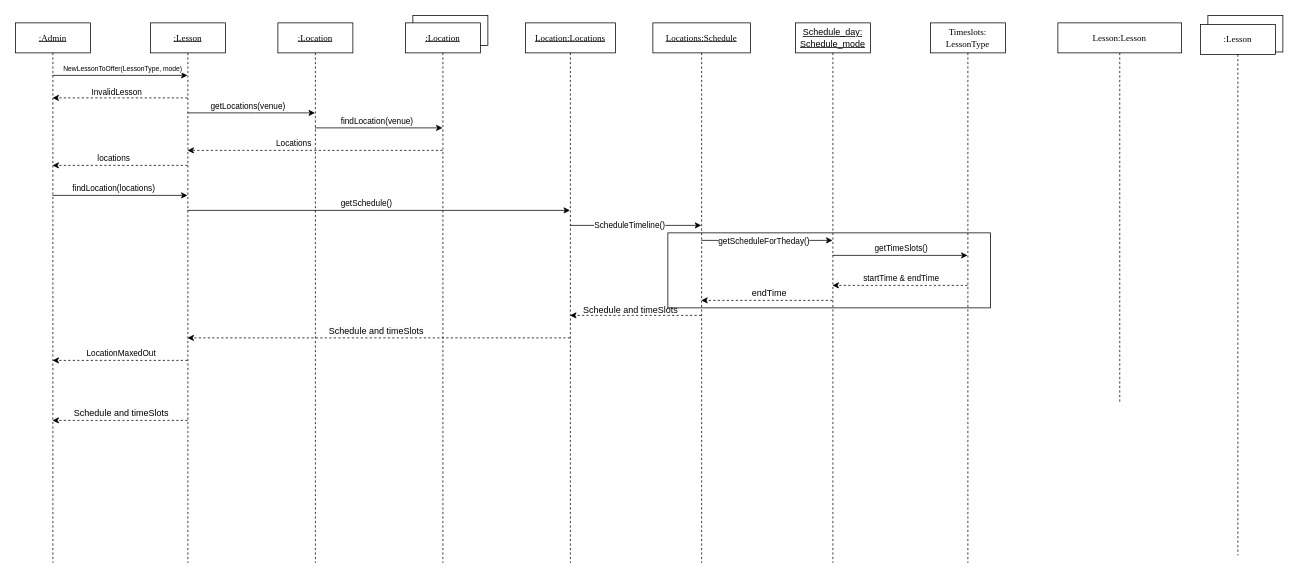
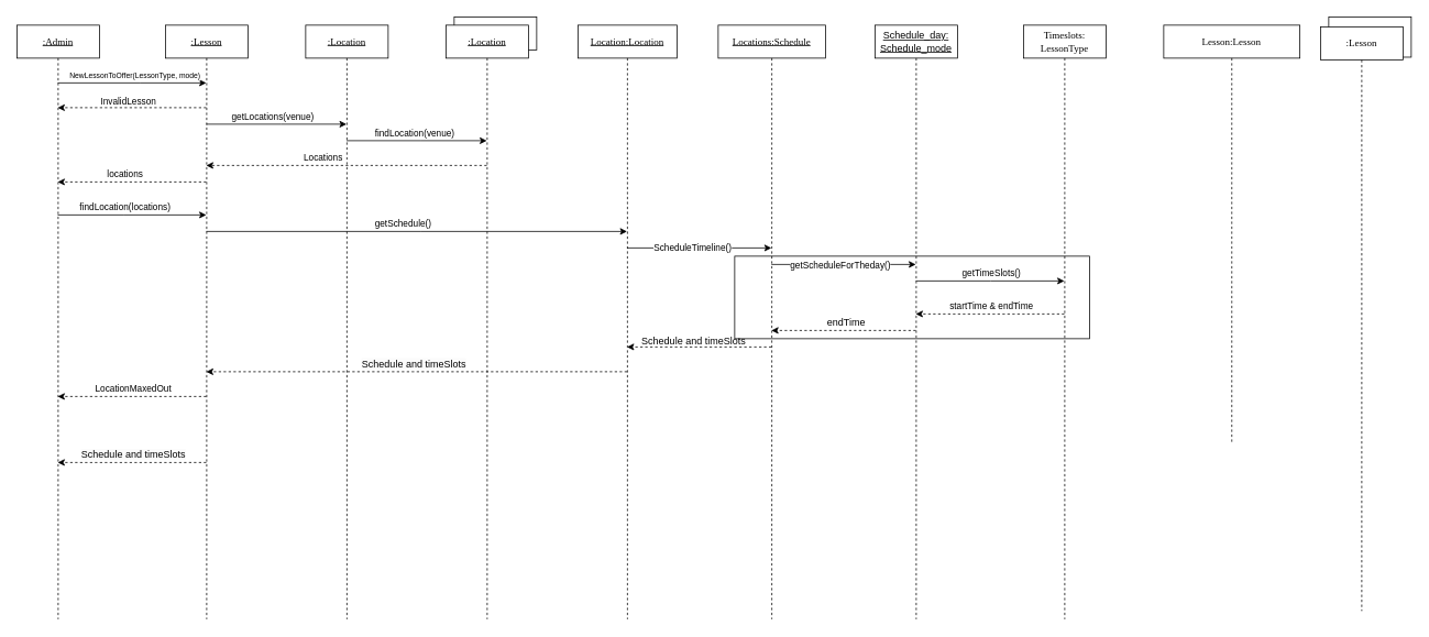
  <mxCell id="0" />
  <mxCell id="1" parent="0" />
  <mxCell id="2" value="" style="rounded=0;whiteSpace=wrap;html=1;" vertex="1" parent="1"><mxGeometry x="890" y="310" width="430" height="100" as="geometry" /></mxCell>
  <mxCell id="3" value="Object" style="html=1;whiteSpace=wrap;" parent="1" vertex="1"><mxGeometry x="550" y="20" width="100" height="40" as="geometry" /></mxCell>
  <mxCell id="4" value="&lt;u&gt;:Lesson&lt;/u&gt;" style="shape=umlLifeline;perimeter=lifelinePerimeter;whiteSpace=wrap;html=1;container=1;collapsible=0;recursiveResize=0;outlineConnect=0;rounded=0;shadow=0;comic=0;labelBackgroundColor=none;strokeWidth=1;fontFamily=Verdana;fontSize=12;align=center;" parent="1" vertex="1"><mxGeometry x="200" y="30" width="100" height="720" as="geometry" /></mxCell>
  <mxCell id="5" value="&lt;u&gt;:Location&lt;/u&gt;" style="shape=umlLifeline;perimeter=lifelinePerimeter;whiteSpace=wrap;html=1;container=1;collapsible=0;recursiveResize=0;outlineConnect=0;rounded=0;shadow=0;comic=0;labelBackgroundColor=none;strokeWidth=1;fontFamily=Verdana;fontSize=12;align=center;" parent="1" vertex="1"><mxGeometry x="370" y="30" width="100" height="720" as="geometry" /></mxCell>
  <mxCell id="6" value="&lt;u&gt;:Location&lt;/u&gt;" style="shape=umlLifeline;perimeter=lifelinePerimeter;whiteSpace=wrap;html=1;container=1;collapsible=0;recursiveResize=0;outlineConnect=0;rounded=0;shadow=0;comic=0;labelBackgroundColor=none;strokeWidth=1;fontFamily=Verdana;fontSize=12;align=center;" parent="1" vertex="1"><mxGeometry x="540" y="30" width="100" height="720" as="geometry" /></mxCell>
- <mxCell id="7" value="&lt;u&gt;Location:Locations&lt;/u&gt;" style="shape=umlLifeline;perimeter=lifelinePerimeter;whiteSpace=wrap;html=1;container=1;collapsible=0;recursiveResize=0;outlineConnect=0;rounded=0;shadow=0;comic=0;labelBackgroundColor=none;strokeWidth=1;fontFamily=Verdana;fontSize=12;align=center;" parent="1" vertex="1"><mxGeometry x="700" y="30" width="120" height="720" as="geometry" /></mxCell>
+ <mxCell id="7" value="&lt;u&gt;Location:Location&lt;/u&gt;" style="shape=umlLifeline;perimeter=lifelinePerimeter;whiteSpace=wrap;html=1;container=1;collapsible=0;recursiveResize=0;outlineConnect=0;rounded=0;shadow=0;comic=0;labelBackgroundColor=none;strokeWidth=1;fontFamily=Verdana;fontSize=12;align=center;" parent="1" vertex="1"><mxGeometry x="700" y="30" width="120" height="720" as="geometry" /></mxCell>
  <mxCell id="8" value="&lt;u&gt;Locations:Schedule&lt;/u&gt;" style="shape=umlLifeline;perimeter=lifelinePerimeter;whiteSpace=wrap;html=1;container=1;collapsible=0;recursiveResize=0;outlineConnect=0;rounded=0;shadow=0;comic=0;labelBackgroundColor=none;strokeWidth=1;fontFamily=Verdana;fontSize=12;align=center;" parent="1" vertex="1"><mxGeometry x="870" y="30" width="130" height="720" as="geometry" /></mxCell>
  <mxCell id="9" value="&lt;span style=&quot;font-family: Helvetica;&quot;&gt;&lt;u&gt;Schedule_day:&lt;/u&gt;&lt;/span&gt;&lt;div&gt;&lt;span style=&quot;font-family: Helvetica;&quot;&gt;&lt;u&gt;Schedule_mode&lt;/u&gt;&lt;/span&gt;&lt;br&gt;&lt;/div&gt;" style="shape=umlLifeline;perimeter=lifelinePerimeter;whiteSpace=wrap;html=1;container=1;collapsible=0;recursiveResize=0;outlineConnect=0;rounded=0;shadow=0;comic=0;labelBackgroundColor=none;strokeWidth=1;fontFamily=Verdana;fontSize=12;align=center;" parent="1" vertex="1"><mxGeometry x="1060" y="30" width="100" height="720" as="geometry" /></mxCell>
  <mxCell id="10" value="&lt;u&gt;:Admin&lt;/u&gt;" style="shape=umlLifeline;perimeter=lifelinePerimeter;whiteSpace=wrap;html=1;container=1;collapsible=0;recursiveResize=0;outlineConnect=0;rounded=0;shadow=0;comic=0;labelBackgroundColor=none;strokeWidth=1;fontFamily=Verdana;fontSize=12;align=center;" parent="1" vertex="1"><mxGeometry x="20" y="30" width="100" height="720" as="geometry" /></mxCell>
  <mxCell id="11" value="Timeslots:&lt;div&gt;LessonType&lt;/div&gt;" style="shape=umlLifeline;perimeter=lifelinePerimeter;whiteSpace=wrap;html=1;container=1;collapsible=0;recursiveResize=0;outlineConnect=0;rounded=0;shadow=0;comic=0;labelBackgroundColor=none;strokeWidth=1;fontFamily=Verdana;fontSize=12;align=center;" parent="1" vertex="1"><mxGeometry x="1240" y="30" width="100" height="720" as="geometry" /></mxCell>
  <mxCell id="12" value="Lesson:Lesson" style="shape=umlLifeline;perimeter=lifelinePerimeter;whiteSpace=wrap;html=1;container=1;collapsible=0;recursiveResize=0;outlineConnect=0;rounded=0;shadow=0;comic=0;labelBackgroundColor=none;strokeWidth=1;fontFamily=Verdana;fontSize=12;align=center;" parent="1" vertex="1"><mxGeometry x="1410" y="30" width="165" height="505" as="geometry" /></mxCell>
  <mxCell id="13" value="" style="group" parent="1" vertex="1" connectable="0"><mxGeometry x="1600" y="20" width="110" height="720" as="geometry" /></mxCell>
  <mxCell id="14" value="Object" style="html=1;whiteSpace=wrap;" parent="13" vertex="1"><mxGeometry x="10" width="100" height="48.814" as="geometry" /></mxCell>
  <mxCell id="15" value=":Lesson" style="shape=umlLifeline;perimeter=lifelinePerimeter;whiteSpace=wrap;html=1;container=1;collapsible=0;recursiveResize=0;outlineConnect=0;rounded=0;shadow=0;comic=0;labelBackgroundColor=none;strokeWidth=1;fontFamily=Verdana;fontSize=12;align=center;" parent="13" vertex="1"><mxGeometry y="12.203" width="100" height="707.797" as="geometry" /></mxCell>
  <mxCell id="16" value="" style="endArrow=classic;html=1;rounded=0;" parent="1" source="10" target="4" edge="1"><mxGeometry width="50" height="50" relative="1" as="geometry"><mxPoint x="120" y="160" as="sourcePoint" /><mxPoint x="170" y="110" as="targetPoint" /><Array as="points"><mxPoint x="170" y="100" /></Array></mxGeometry></mxCell>
  <mxCell id="17" value="&lt;span style=&quot;font-size: 9px;&quot;&gt;NewLessonToOffer(LessonType, mode)&lt;/span&gt;" style="edgeLabel;html=1;align=center;verticalAlign=middle;resizable=0;points=[];" parent="16" vertex="1" connectable="0"><mxGeometry x="0.032" y="2" relative="1" as="geometry"><mxPoint y="-8" as="offset" /></mxGeometry></mxCell>
  <mxCell id="18" value="" style="endArrow=classic;html=1;rounded=0;" edge="1" parent="1" source="4" target="5"><mxGeometry width="50" height="50" relative="1" as="geometry"><mxPoint x="620" y="310" as="sourcePoint" /><mxPoint x="670" y="260" as="targetPoint" /><Array as="points"><mxPoint x="340" y="150" /></Array></mxGeometry></mxCell>
  <mxCell id="19" value="getLocations(venue)" style="edgeLabel;html=1;align=center;verticalAlign=middle;resizable=0;points=[];" vertex="1" connectable="0" parent="18"><mxGeometry x="-0.076" y="2" relative="1" as="geometry"><mxPoint x="1" y="-8" as="offset" /></mxGeometry></mxCell>
  <mxCell id="20" value="" style="endArrow=classic;html=1;rounded=0;" edge="1" parent="1" source="5" target="6"><mxGeometry width="50" height="50" relative="1" as="geometry"><mxPoint x="620" y="310" as="sourcePoint" /><mxPoint x="670" y="260" as="targetPoint" /><Array as="points"><mxPoint x="510" y="170" /></Array></mxGeometry></mxCell>
  <mxCell id="21" value="findLocation(venue)" style="edgeLabel;html=1;align=center;verticalAlign=middle;resizable=0;points=[];" vertex="1" connectable="0" parent="20"><mxGeometry x="-0.182" y="2" relative="1" as="geometry"><mxPoint x="12" y="-8" as="offset" /></mxGeometry></mxCell>
  <mxCell id="22" value="" style="html=1;labelBackgroundColor=#ffffff;startArrow=none;startFill=0;startSize=6;endArrow=classic;endFill=1;endSize=6;jettySize=auto;orthogonalLoop=1;strokeWidth=1;dashed=1;fontSize=14;rounded=0;" edge="1" parent="1" source="6" target="4"><mxGeometry width="60" height="60" relative="1" as="geometry"><mxPoint x="520" y="300" as="sourcePoint" /><mxPoint x="580" y="240" as="targetPoint" /><Array as="points"><mxPoint x="430" y="200" /></Array></mxGeometry></mxCell>
  <mxCell id="23" value="Locations" style="edgeLabel;html=1;align=center;verticalAlign=middle;resizable=0;points=[];" vertex="1" connectable="0" parent="22"><mxGeometry x="0.138" y="2" relative="1" as="geometry"><mxPoint x="-6" y="-12" as="offset" /></mxGeometry></mxCell>
  <mxCell id="24" value="" style="html=1;labelBackgroundColor=#ffffff;startArrow=none;startFill=0;startSize=6;endArrow=classic;endFill=1;endSize=6;jettySize=auto;orthogonalLoop=1;strokeWidth=1;dashed=1;fontSize=14;rounded=0;" edge="1" parent="1" source="4" target="10"><mxGeometry width="60" height="60" relative="1" as="geometry"><mxPoint x="610" y="310" as="sourcePoint" /><mxPoint x="670" y="250" as="targetPoint" /><Array as="points"><mxPoint x="170" y="220" /></Array></mxGeometry></mxCell>
  <mxCell id="25" value="locations" style="edgeLabel;html=1;align=center;verticalAlign=middle;resizable=0;points=[];" vertex="1" connectable="0" parent="24"><mxGeometry x="0.172" relative="1" as="geometry"><mxPoint x="6" y="-10" as="offset" /></mxGeometry></mxCell>
  <mxCell id="26" value="" style="endArrow=classic;html=1;rounded=0;" edge="1" parent="1" source="10" target="4"><mxGeometry width="50" height="50" relative="1" as="geometry"><mxPoint x="380" y="170" as="sourcePoint" /><mxPoint x="430" y="120" as="targetPoint" /><Array as="points"><mxPoint x="150" y="260" /></Array></mxGeometry></mxCell>
  <mxCell id="27" value="findLocation(locations)" style="edgeLabel;html=1;align=center;verticalAlign=middle;resizable=0;points=[];" vertex="1" connectable="0" parent="26"><mxGeometry x="-0.328" y="1" relative="1" as="geometry"><mxPoint x="21" y="-9" as="offset" /></mxGeometry></mxCell>
  <mxCell id="28" value="" style="endArrow=classic;html=1;rounded=0;" edge="1" parent="1" source="4" target="7"><mxGeometry width="50" height="50" relative="1" as="geometry"><mxPoint x="350" y="340" as="sourcePoint" /><mxPoint x="400" y="290" as="targetPoint" /><Array as="points"><mxPoint x="510" y="280" /></Array></mxGeometry></mxCell>
  <mxCell id="29" value="getSchedule()" style="edgeLabel;html=1;align=center;verticalAlign=middle;resizable=0;points=[];" vertex="1" connectable="0" parent="28"><mxGeometry x="-0.065" y="-1" relative="1" as="geometry"><mxPoint y="-11" as="offset" /></mxGeometry></mxCell>
  <mxCell id="30" value="" style="endArrow=classic;html=1;rounded=0;" edge="1" parent="1" source="7" target="8"><mxGeometry width="50" height="50" relative="1" as="geometry"><mxPoint x="650" y="280" as="sourcePoint" /><mxPoint x="700" y="230" as="targetPoint" /><Array as="points"><mxPoint x="850" y="300" /></Array></mxGeometry></mxCell>
  <mxCell id="31" value="ScheduleTimeline()" style="edgeLabel;html=1;align=center;verticalAlign=middle;resizable=0;points=[];" vertex="1" connectable="0" parent="30"><mxGeometry x="-0.103" y="1" relative="1" as="geometry"><mxPoint x="1" as="offset" /></mxGeometry></mxCell>
  <mxCell id="32" value="" style="endArrow=classic;html=1;rounded=0;" edge="1" parent="1" source="8" target="9"><mxGeometry width="50" height="50" relative="1" as="geometry"><mxPoint x="780" y="280" as="sourcePoint" /><mxPoint x="830" y="230" as="targetPoint" /><Array as="points"><mxPoint x="1020" y="320" /></Array></mxGeometry></mxCell>
  <mxCell id="33" value="getScheduleForTheday()" style="edgeLabel;html=1;align=center;verticalAlign=middle;resizable=0;points=[];" vertex="1" connectable="0" parent="32"><mxGeometry x="-0.057" relative="1" as="geometry"><mxPoint as="offset" /></mxGeometry></mxCell>
  <mxCell id="34" value="" style="endArrow=classic;html=1;rounded=0;" edge="1" parent="1" source="9" target="11"><mxGeometry width="50" height="50" relative="1" as="geometry"><mxPoint x="1160" y="375" as="sourcePoint" /><mxPoint x="1210" y="325" as="targetPoint" /><Array as="points"><mxPoint x="1200" y="340" /></Array></mxGeometry></mxCell>
  <mxCell id="35" value="getTimeSlots()" style="edgeLabel;html=1;align=center;verticalAlign=middle;resizable=0;points=[];" vertex="1" connectable="0" parent="34"><mxGeometry x="-0.161" y="-4" relative="1" as="geometry"><mxPoint x="15" y="-14" as="offset" /></mxGeometry></mxCell>
  <mxCell id="36" value="&lt;font style=&quot;font-size: 11px;&quot;&gt;startTime &amp;amp; endTime&lt;/font&gt;" style="html=1;labelBackgroundColor=#ffffff;startArrow=none;startFill=0;startSize=6;endArrow=classic;endFill=1;endSize=6;jettySize=auto;orthogonalLoop=1;strokeWidth=1;dashed=1;fontSize=14;rounded=0;" edge="1" parent="1" source="11" target="9"><mxGeometry x="-0.006" y="-10" width="60" height="60" relative="1" as="geometry"><mxPoint x="1180" y="440" as="sourcePoint" /><mxPoint x="1240" y="380" as="targetPoint" /><Array as="points"><mxPoint x="1200" y="380" /></Array><mxPoint as="offset" /></mxGeometry></mxCell>
  <mxCell id="37" value="" style="html=1;labelBackgroundColor=#ffffff;startArrow=none;startFill=0;startSize=6;endArrow=classic;endFill=1;endSize=6;jettySize=auto;orthogonalLoop=1;strokeWidth=1;dashed=1;fontSize=14;rounded=0;" edge="1" parent="1" source="9" target="8"><mxGeometry width="60" height="60" relative="1" as="geometry"><mxPoint x="870" y="340" as="sourcePoint" /><mxPoint x="930" y="280" as="targetPoint" /><Array as="points"><mxPoint x="1020" y="400" /></Array></mxGeometry></mxCell>
  <mxCell id="38" value="endTime" style="text;html=1;align=center;verticalAlign=middle;resizable=0;points=[];autosize=1;strokeColor=none;fillColor=none;" vertex="1" parent="1"><mxGeometry x="990" y="375" width="70" height="30" as="geometry" /></mxCell>
  <mxCell id="39" value="" style="html=1;labelBackgroundColor=#ffffff;startArrow=none;startFill=0;startSize=6;endArrow=classic;endFill=1;endSize=6;jettySize=auto;orthogonalLoop=1;strokeWidth=1;dashed=1;fontSize=14;rounded=0;" edge="1" parent="1" source="8" target="7"><mxGeometry width="60" height="60" relative="1" as="geometry"><mxPoint x="830" y="350" as="sourcePoint" /><mxPoint x="890" y="290" as="targetPoint" /><Array as="points"><mxPoint x="850" y="420" /></Array></mxGeometry></mxCell>
  <mxCell id="40" value="Schedule and timeSlots" style="text;html=1;align=center;verticalAlign=middle;resizable=0;points=[];autosize=1;strokeColor=none;fillColor=none;" vertex="1" parent="1"><mxGeometry x="765" y="398" width="150" height="30" as="geometry" /></mxCell>
  <mxCell id="41" value="&lt;span style=&quot;caret-color: rgb(0, 0, 0); color: rgb(0, 0, 0); font-family: Helvetica; font-size: 12px; font-style: normal; font-variant-caps: normal; font-weight: 400; letter-spacing: normal; orphans: auto; text-align: center; text-indent: 0px; text-transform: none; white-space: nowrap; widows: auto; word-spacing: 0px; -webkit-text-stroke-width: 0px; background-color: rgb(251, 251, 251); text-decoration: none; display: inline !important; float: none;&quot;&gt;Schedule and timeSlots&lt;/span&gt;" style="html=1;labelBackgroundColor=#ffffff;startArrow=none;startFill=0;startSize=6;endArrow=classic;endFill=1;endSize=6;jettySize=auto;orthogonalLoop=1;strokeWidth=1;dashed=1;fontSize=14;rounded=0;" edge="1" parent="1" source="7" target="4"><mxGeometry x="0.016" y="-10" width="60" height="60" relative="1" as="geometry"><mxPoint x="830" y="350" as="sourcePoint" /><mxPoint x="890" y="290" as="targetPoint" /><Array as="points"><mxPoint x="500" y="450" /></Array><mxPoint as="offset" /></mxGeometry></mxCell>
  <mxCell id="42" value="" style="html=1;labelBackgroundColor=#ffffff;startArrow=none;startFill=0;startSize=6;endArrow=classic;endFill=1;endSize=6;jettySize=auto;orthogonalLoop=1;strokeWidth=1;dashed=1;fontSize=14;rounded=0;" edge="1" parent="1" source="4" target="10"><mxGeometry width="60" height="60" relative="1" as="geometry"><mxPoint x="210" y="510" as="sourcePoint" /><mxPoint x="270" y="450" as="targetPoint" /><Array as="points"><mxPoint x="160" y="480" /></Array></mxGeometry></mxCell>
  <mxCell id="43" value="LocationMaxedOut" style="edgeLabel;html=1;align=center;verticalAlign=middle;resizable=0;points=[];" vertex="1" connectable="0" parent="42"><mxGeometry x="0.228" y="4" relative="1" as="geometry"><mxPoint x="22" y="-14" as="offset" /></mxGeometry></mxCell>
  <mxCell id="44" value="" style="html=1;labelBackgroundColor=#ffffff;startArrow=none;startFill=0;startSize=6;endArrow=classic;endFill=1;endSize=6;jettySize=auto;orthogonalLoop=1;strokeWidth=1;dashed=1;fontSize=14;rounded=0;" edge="1" parent="1" source="4" target="10"><mxGeometry width="60" height="60" relative="1" as="geometry"><mxPoint x="550" y="610" as="sourcePoint" /><mxPoint x="610" y="550" as="targetPoint" /><Array as="points"><mxPoint x="150" y="560" /></Array></mxGeometry></mxCell>
  <mxCell id="45" value="&lt;span style=&quot;font-size: 12px; background-color: rgb(251, 251, 251);&quot;&gt;Schedule and timeSlots&lt;/span&gt;" style="edgeLabel;html=1;align=center;verticalAlign=middle;resizable=0;points=[];" vertex="1" connectable="0" parent="44"><mxGeometry x="-0.128" y="-2" relative="1" as="geometry"><mxPoint x="-11" y="-8" as="offset" /></mxGeometry></mxCell>
  <mxCell id="46" value="" style="html=1;labelBackgroundColor=#ffffff;startArrow=none;startFill=0;startSize=6;endArrow=classic;endFill=1;endSize=6;jettySize=auto;orthogonalLoop=1;strokeWidth=1;dashed=1;fontSize=14;rounded=0;" edge="1" parent="1" source="4" target="10"><mxGeometry width="60" height="60" relative="1" as="geometry"><mxPoint x="370" y="390" as="sourcePoint" /><mxPoint x="430" y="330" as="targetPoint" /><Array as="points"><mxPoint x="180" y="130" /></Array></mxGeometry></mxCell>
  <mxCell id="47" value="&lt;font style=&quot;font-size: 11px;&quot;&gt;InvalidLesson&lt;/font&gt;" style="text;html=1;align=center;verticalAlign=middle;resizable=0;points=[];autosize=1;strokeColor=none;fillColor=none;" vertex="1" parent="1"><mxGeometry x="110" y="108" width="90" height="30" as="geometry" /></mxCell>
